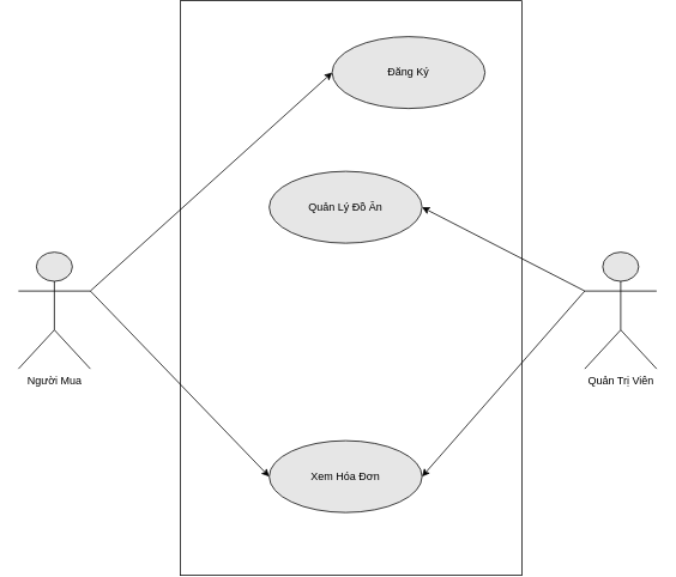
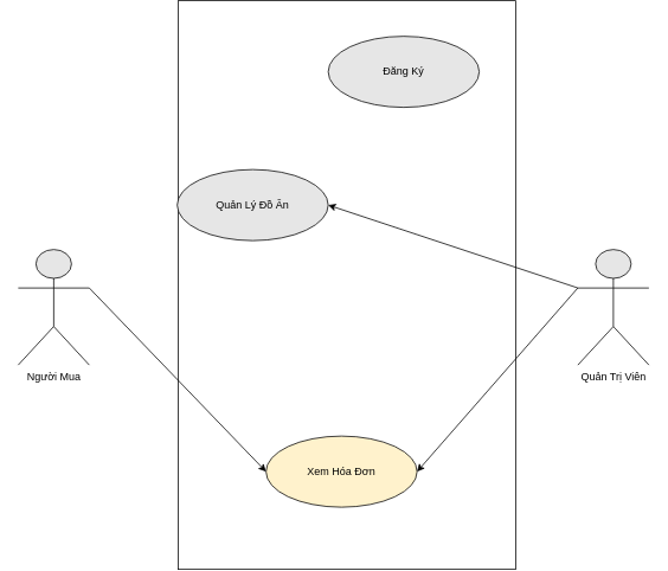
  <mxCell id="0" />
  <mxCell id="1" parent="0" />
  <mxCell id="2" value="" style="rounded=0;whiteSpace=wrap;html=1;rotation=90;strokeColor=default;fillColor=#FFFFFF;" parent="1" vertex="1"><mxGeometry x="70" y="110" width="640" height="380" as="geometry" /></mxCell>
  <mxCell id="3" value="Người Mua" style="shape=umlActor;verticalLabelPosition=bottom;verticalAlign=top;html=1;outlineConnect=0;strokeColor=default;fillColor=#E6E6E6;" parent="1" vertex="1"><mxGeometry x="20" y="260" width="80" height="130" as="geometry" /></mxCell>
  <mxCell id="4" value="Quản Trị Viên" style="shape=umlActor;verticalLabelPosition=bottom;verticalAlign=top;html=1;outlineConnect=0;strokeColor=default;fillColor=#E6E6E6;" parent="1" vertex="1"><mxGeometry x="650" y="260" width="80" height="130" as="geometry" /></mxCell>
  <mxCell id="5" value="Đăng Ký" style="ellipse;whiteSpace=wrap;html=1;strokeColor=default;fillColor=#E6E6E6;" parent="1" vertex="1"><mxGeometry x="369" y="20" width="170" height="80" as="geometry" /></mxCell>
- <mxCell id="6" value="Quản Lý Đồ Ăn" style="ellipse;whiteSpace=wrap;html=1;strokeColor=default;fillColor=#E6E6E6;" parent="1" vertex="1"><mxGeometry x="299" y="170" width="170" height="80" as="geometry" /></mxCell>
- <mxCell id="7" value="" style="endArrow=classic;html=1;rounded=0;exitX=1;exitY=0.333;exitDx=0;exitDy=0;exitPerimeter=0;entryX=0;entryY=0.5;entryDx=0;entryDy=0;" parent="1" source="3" target="5" edge="1"><mxGeometry width="50" height="50" relative="1" as="geometry"><mxPoint x="360" y="240" as="sourcePoint" /><mxPoint x="410" y="190" as="targetPoint" /></mxGeometry></mxCell>
+ <mxCell id="6" value="Quản Lý Đồ Ăn" style="ellipse;whiteSpace=wrap;html=1;strokeColor=default;fillColor=#E6E6E6;" parent="1" vertex="1"><mxGeometry x="199" y="170" width="170" height="80" as="geometry" /></mxCell>
  <mxCell id="8" value="" style="endArrow=classic;html=1;rounded=0;exitX=0;exitY=0.333;exitDx=0;exitDy=0;exitPerimeter=0;entryX=1;entryY=0.5;entryDx=0;entryDy=0;" parent="1" source="4" target="6" edge="1"><mxGeometry width="50" height="50" relative="1" as="geometry"><mxPoint x="360" y="240" as="sourcePoint" /><mxPoint x="410" y="190" as="targetPoint" /></mxGeometry></mxCell>
- <mxCell id="9" value="Xem Hóa Đơn" style="ellipse;whiteSpace=wrap;html=1;strokeColor=default;fillColor=#E6E6E6;" vertex="1" parent="1"><mxGeometry x="299" y="470" width="170" height="80" as="geometry" /></mxCell>
+ <mxCell id="9" value="Xem Hóa Đơn" style="ellipse;whiteSpace=wrap;html=1;strokeColor=default;fillColor=#fff2cc;" vertex="1" parent="1"><mxGeometry x="299" y="470" width="170" height="80" as="geometry" /></mxCell>
  <mxCell id="10" value="" style="endArrow=classic;html=1;rounded=0;exitX=1;exitY=0.333;exitDx=0;exitDy=0;exitPerimeter=0;entryX=0;entryY=0.5;entryDx=0;entryDy=0;" edge="1" parent="1" source="3" target="9"><mxGeometry width="50" height="50" relative="1" as="geometry"><mxPoint x="110" y="313.333" as="sourcePoint" /><mxPoint x="309" y="370" as="targetPoint" /></mxGeometry></mxCell>
  <mxCell id="11" value="" style="endArrow=classic;html=1;rounded=0;exitX=0;exitY=0.333;exitDx=0;exitDy=0;exitPerimeter=0;entryX=1;entryY=0.5;entryDx=0;entryDy=0;" edge="1" parent="1" source="4" target="9"><mxGeometry width="50" height="50" relative="1" as="geometry"><mxPoint x="660" y="313.333" as="sourcePoint" /><mxPoint x="479" y="220" as="targetPoint" /></mxGeometry></mxCell>
